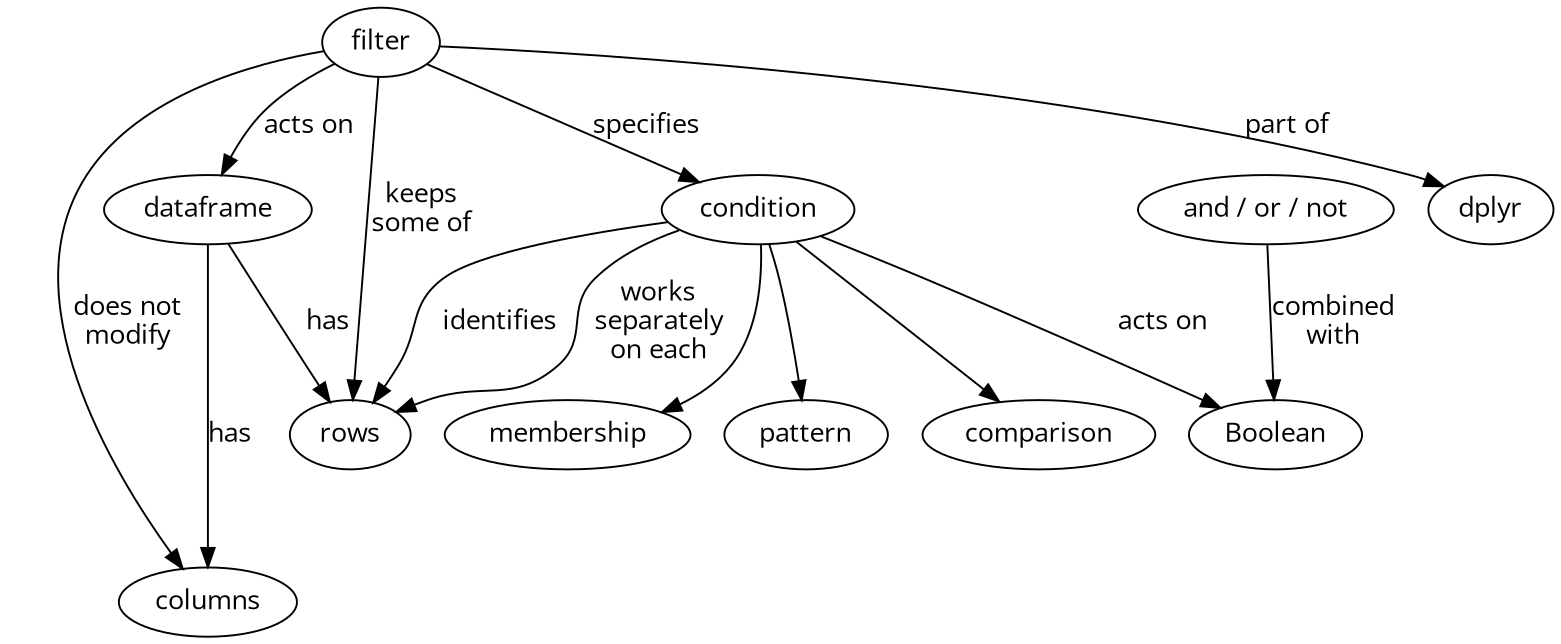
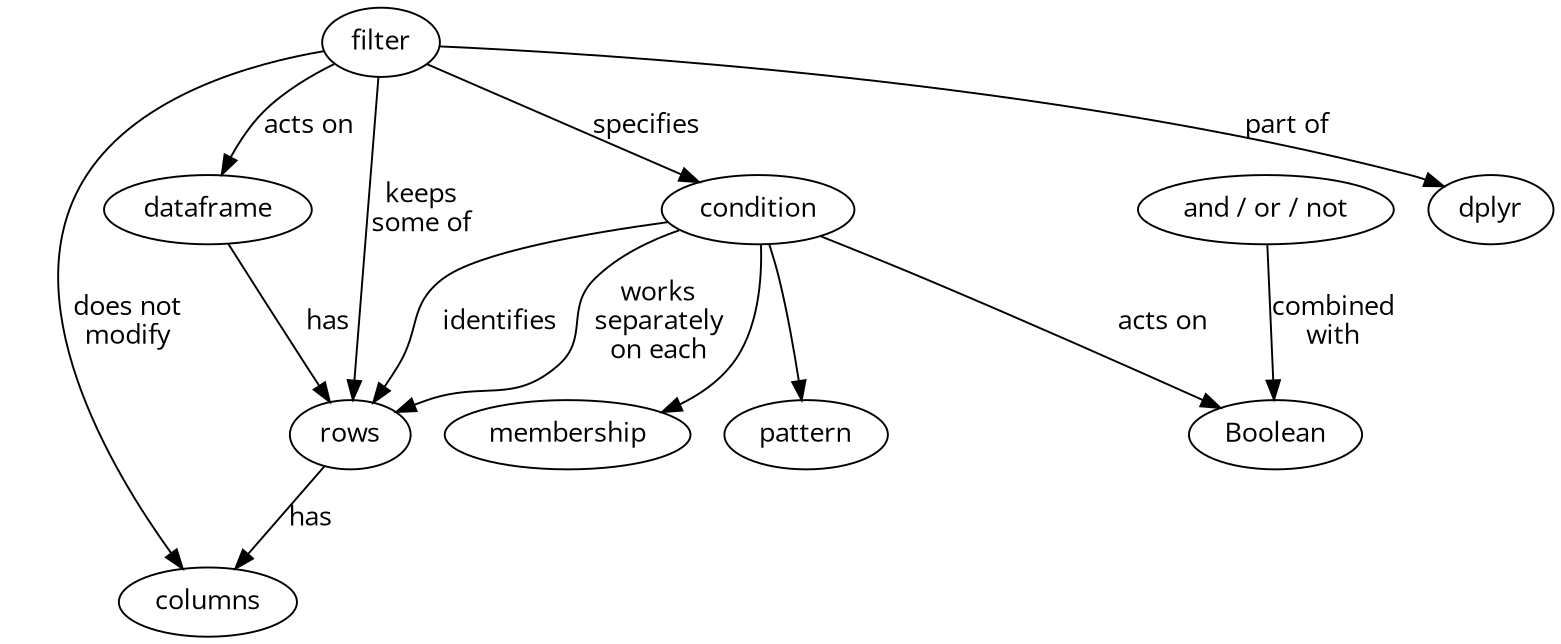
  digraph {
    fontname="Open Sans"
    node [fontname="Open Sans"]
    edge [fontname="Open Sans"]
    filter
    columns
    dplyr
    dataframe
    rows
    condition
    Boolean
-   comparison
    membership
    pattern
    "and / or / not"
    filter -> columns [label="does not\nmodify"]
    filter -> dplyr [label="part of"]
    filter -> dataframe [label="acts on"]
    filter -> rows [label="keeps\nsome of"]
    filter -> condition [label=specifies]
-   dataframe -> columns [label=has]
+   rows -> columns [label=has]
    dataframe -> rows [label=has]
    condition -> rows [label=identifies]
    condition -> rows [label="works\nseparately\non each"]
    condition -> Boolean [label="acts on"]
-   condition -> comparison
    condition -> membership
    condition -> pattern
    "and / or / not" -> Boolean [label="combined\nwith"]
  }
